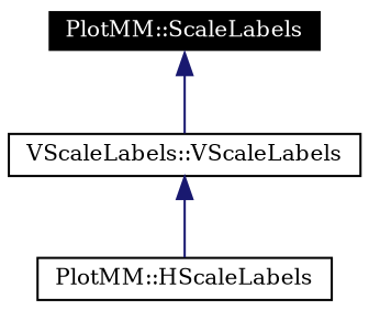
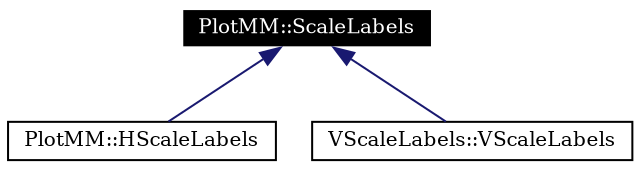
  digraph {
    fontname="DejaVu Serif"
    node [color=black fillcolor=white fontname="DejaVu Serif" fontsize=10 shape=record style=filled]
    edge [color=midnightblue dir=back fontname="DejaVu Serif" fontsize=10 labelfontname=Helvetica labelfontsize=10 style=solid]
    n1 [color=white fillcolor=black fontcolor=white height=0.2 label="PlotMM::ScaleLabels" width=0.4]
    n2 [height=0.2 label="PlotMM::HScaleLabels" width=0.4]
    n3 [height=0.2 label="VScaleLabels::VScaleLabels" width=0.4]
-   n3 -> n2
+   n1 -> n2
    n1 -> n3
  }
